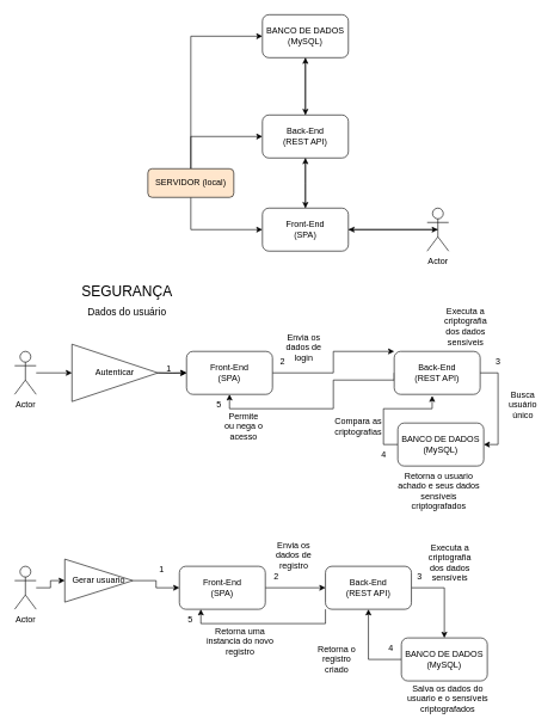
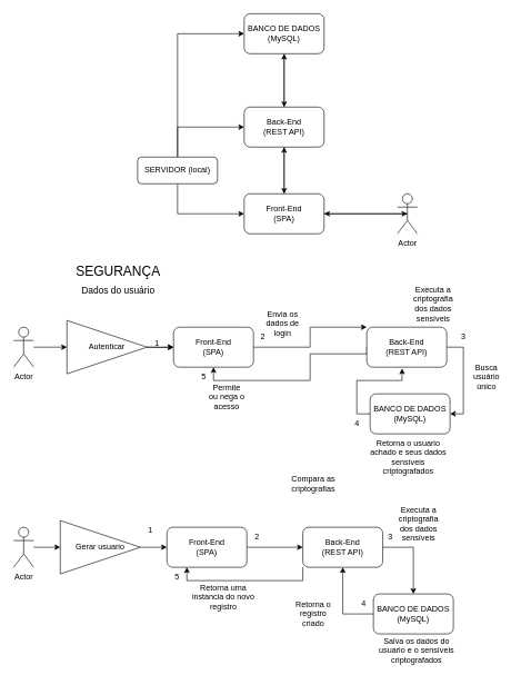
  <mxCell id="0" />
  <mxCell id="1" parent="0" />
  <mxCell id="2" style="edgeStyle=orthogonalEdgeStyle;rounded=0;orthogonalLoop=1;jettySize=auto;html=1;exitX=0.5;exitY=0;exitDx=0;exitDy=0;entryX=0;entryY=0.5;entryDx=0;entryDy=0;" parent="1" source="5" target="8" edge="1"><mxGeometry relative="1" as="geometry" /></mxCell>
  <mxCell id="3" style="edgeStyle=orthogonalEdgeStyle;rounded=0;orthogonalLoop=1;jettySize=auto;html=1;exitX=0.5;exitY=1;exitDx=0;exitDy=0;entryX=0;entryY=0.5;entryDx=0;entryDy=0;" parent="1" source="5" target="11" edge="1"><mxGeometry relative="1" as="geometry" /></mxCell>
  <mxCell id="4" style="edgeStyle=orthogonalEdgeStyle;rounded=0;orthogonalLoop=1;jettySize=auto;html=1;exitX=0.5;exitY=0;exitDx=0;exitDy=0;entryX=0;entryY=0.5;entryDx=0;entryDy=0;" parent="1" source="5" target="13" edge="1"><mxGeometry relative="1" as="geometry" /></mxCell>
- <mxCell id="5" value="SERVIDOR (local)" style="rounded=1;whiteSpace=wrap;html=1;fontSize=12;glass=0;strokeWidth=1;shadow=0;fillColor=#ffe6cc;" parent="1" vertex="1"><mxGeometry x="206" y="235" width="120" height="40" as="geometry" /></mxCell>
+ <mxCell id="5" value="SERVIDOR (local)" style="rounded=1;whiteSpace=wrap;html=1;fontSize=12;glass=0;strokeWidth=1;shadow=0;" parent="1" vertex="1"><mxGeometry x="206" y="235" width="120" height="40" as="geometry" /></mxCell>
  <mxCell id="6" style="edgeStyle=orthogonalEdgeStyle;rounded=0;orthogonalLoop=1;jettySize=auto;html=1;entryX=0.5;entryY=0;entryDx=0;entryDy=0;" parent="1" source="8" target="11" edge="1"><mxGeometry relative="1" as="geometry" /></mxCell>
  <mxCell id="7" style="edgeStyle=orthogonalEdgeStyle;rounded=0;orthogonalLoop=1;jettySize=auto;html=1;exitX=0.5;exitY=0;exitDx=0;exitDy=0;entryX=0.5;entryY=1;entryDx=0;entryDy=0;" parent="1" source="8" target="13" edge="1"><mxGeometry relative="1" as="geometry" /></mxCell>
  <mxCell id="8" value="Back-End&lt;br&gt;(REST API)" style="rounded=1;whiteSpace=wrap;html=1;" parent="1" vertex="1"><mxGeometry x="366" y="160" width="120" height="60" as="geometry" /></mxCell>
  <mxCell id="9" style="edgeStyle=orthogonalEdgeStyle;rounded=0;orthogonalLoop=1;jettySize=auto;html=1;exitX=0.5;exitY=0;exitDx=0;exitDy=0;" parent="1" source="11" edge="1"><mxGeometry relative="1" as="geometry"><mxPoint x="426" y="220" as="targetPoint" /></mxGeometry></mxCell>
  <mxCell id="10" style="edgeStyle=orthogonalEdgeStyle;rounded=0;orthogonalLoop=1;jettySize=auto;html=1;exitX=1;exitY=0.5;exitDx=0;exitDy=0;entryX=0.5;entryY=0.5;entryDx=0;entryDy=0;entryPerimeter=0;" parent="1" source="11" target="15" edge="1"><mxGeometry relative="1" as="geometry" /></mxCell>
  <mxCell id="11" value="Front-End&lt;br&gt;(SPA)" style="rounded=1;whiteSpace=wrap;html=1;" parent="1" vertex="1"><mxGeometry x="366" y="290" width="120" height="60" as="geometry" /></mxCell>
  <mxCell id="12" style="edgeStyle=orthogonalEdgeStyle;rounded=0;orthogonalLoop=1;jettySize=auto;html=1;exitX=0.5;exitY=1;exitDx=0;exitDy=0;entryX=0.5;entryY=0;entryDx=0;entryDy=0;" parent="1" source="13" target="8" edge="1"><mxGeometry relative="1" as="geometry" /></mxCell>
  <mxCell id="13" value="BANCO DE DADOS&lt;br&gt;(MySQL)" style="rounded=1;whiteSpace=wrap;html=1;" parent="1" vertex="1"><mxGeometry x="366" y="20" width="120" height="60" as="geometry" /></mxCell>
  <mxCell id="14" style="edgeStyle=orthogonalEdgeStyle;rounded=0;orthogonalLoop=1;jettySize=auto;html=1;exitX=0.5;exitY=0.5;exitDx=0;exitDy=0;exitPerimeter=0;entryX=1;entryY=0.5;entryDx=0;entryDy=0;" parent="1" source="15" target="11" edge="1"><mxGeometry relative="1" as="geometry" /></mxCell>
  <mxCell id="15" value="Actor" style="shape=umlActor;verticalLabelPosition=bottom;verticalAlign=top;html=1;outlineConnect=0;" parent="1" vertex="1"><mxGeometry x="596" y="290" width="30" height="60" as="geometry" /></mxCell>
  <mxCell id="16" value="&lt;font style=&quot;font-size: 20px;&quot;&gt;SEGURANÇA&lt;/font&gt;" style="text;html=1;strokeColor=none;fillColor=none;align=center;verticalAlign=middle;whiteSpace=wrap;rounded=0;" parent="1" vertex="1"><mxGeometry x="127" y="380" width="100" height="50" as="geometry" /></mxCell>
  <mxCell id="17" style="edgeStyle=orthogonalEdgeStyle;rounded=0;orthogonalLoop=1;jettySize=auto;html=1;exitX=1;exitY=0.5;exitDx=0;exitDy=0;entryX=0;entryY=0.5;entryDx=0;entryDy=0;" parent="1" target="24" edge="1"><mxGeometry relative="1" as="geometry"><mxPoint x="220" y="520" as="sourcePoint" /></mxGeometry></mxCell>
  <mxCell id="18" value="" style="edgeStyle=orthogonalEdgeStyle;rounded=0;orthogonalLoop=1;jettySize=auto;html=1;" edge="1" parent="1" source="19" target="24"><mxGeometry relative="1" as="geometry" /></mxCell>
  <mxCell id="19" value="Autenticar" style="triangle;whiteSpace=wrap;html=1;" parent="1" vertex="1"><mxGeometry x="100" y="480" width="120" height="80" as="geometry" /></mxCell>
  <mxCell id="20" style="edgeStyle=orthogonalEdgeStyle;rounded=0;orthogonalLoop=1;jettySize=auto;html=1;exitX=1;exitY=0.5;exitDx=0;exitDy=0;entryX=1;entryY=0.5;entryDx=0;entryDy=0;" parent="1" source="22" target="27" edge="1"><mxGeometry relative="1" as="geometry" /></mxCell>
  <mxCell id="21" style="edgeStyle=orthogonalEdgeStyle;rounded=0;orthogonalLoop=1;jettySize=auto;html=1;exitX=0;exitY=0.5;exitDx=0;exitDy=0;entryX=0.5;entryY=1;entryDx=0;entryDy=0;" parent="1" source="22" target="24" edge="1"><mxGeometry relative="1" as="geometry"><Array as="points"><mxPoint x="550" y="530" /><mxPoint x="465" y="530" /><mxPoint x="465" y="570" /><mxPoint x="320" y="570" /></Array></mxGeometry></mxCell>
  <mxCell id="22" value="Back-End&lt;br&gt;(REST API)" style="rounded=1;whiteSpace=wrap;html=1;" parent="1" vertex="1"><mxGeometry x="550" y="490" width="120" height="60" as="geometry" /></mxCell>
  <mxCell id="23" style="edgeStyle=orthogonalEdgeStyle;rounded=0;orthogonalLoop=1;jettySize=auto;html=1;exitX=1;exitY=0.5;exitDx=0;exitDy=0;entryX=0;entryY=0;entryDx=0;entryDy=0;" parent="1" source="24" target="22" edge="1"><mxGeometry relative="1" as="geometry"><Array as="points"><mxPoint x="465" y="520" /><mxPoint x="465" y="490" /></Array></mxGeometry></mxCell>
  <mxCell id="24" value="Front-End&lt;br&gt;(SPA)" style="rounded=1;whiteSpace=wrap;html=1;" parent="1" vertex="1"><mxGeometry x="260" y="490" width="120" height="60" as="geometry" /></mxCell>
  <mxCell id="25" value="Envia os dados de login" style="text;html=1;strokeColor=none;fillColor=none;align=center;verticalAlign=middle;whiteSpace=wrap;rounded=0;" parent="1" vertex="1"><mxGeometry x="394" y="470" width="60" height="30" as="geometry" /></mxCell>
  <mxCell id="26" style="edgeStyle=orthogonalEdgeStyle;rounded=0;orthogonalLoop=1;jettySize=auto;html=1;exitX=0;exitY=0.5;exitDx=0;exitDy=0;entryX=0.442;entryY=1.033;entryDx=0;entryDy=0;entryPerimeter=0;" parent="1" source="27" target="22" edge="1"><mxGeometry relative="1" as="geometry" /></mxCell>
  <mxCell id="27" value="BANCO DE DADOS&lt;br&gt;(MySQL)" style="rounded=1;whiteSpace=wrap;html=1;" parent="1" vertex="1"><mxGeometry x="555" y="590" width="120" height="60" as="geometry" /></mxCell>
  <mxCell id="28" value="Busca usuário único" style="text;html=1;strokeColor=none;fillColor=none;align=center;verticalAlign=middle;whiteSpace=wrap;rounded=0;" parent="1" vertex="1"><mxGeometry x="700" y="550" width="60" height="30" as="geometry" /></mxCell>
  <mxCell id="29" value="Retorna o usuario achado e seus dados sensíveis criptografados" style="text;html=1;strokeColor=none;fillColor=none;align=center;verticalAlign=middle;whiteSpace=wrap;rounded=0;" parent="1" vertex="1"><mxGeometry x="550" y="670" width="125" height="30" as="geometry" /></mxCell>
  <mxCell id="30" style="edgeStyle=orthogonalEdgeStyle;rounded=0;orthogonalLoop=1;jettySize=auto;html=1;exitX=0.5;exitY=1;exitDx=0;exitDy=0;" parent="1" source="29" target="29" edge="1"><mxGeometry relative="1" as="geometry" /></mxCell>
- <mxCell id="31" value="Compara as criptografias" style="text;html=1;strokeColor=none;fillColor=none;align=center;verticalAlign=middle;whiteSpace=wrap;rounded=0;" parent="1" vertex="1"><mxGeometry x="470" y="580" width="60" height="30" as="geometry" /></mxCell>
+ <mxCell id="31" value="Compara as criptografias" style="text;html=1;strokeColor=none;fillColor=none;align=center;verticalAlign=middle;whiteSpace=wrap;rounded=0;" parent="1" vertex="1"><mxGeometry x="440" y="710" width="60" height="30" as="geometry" /></mxCell>
  <mxCell id="32" value="Permite ou nega o acesso" style="text;html=1;strokeColor=none;fillColor=none;align=center;verticalAlign=middle;whiteSpace=wrap;rounded=0;" parent="1" vertex="1"><mxGeometry x="310" y="580" width="60" height="30" as="geometry" /></mxCell>
  <mxCell id="33" style="edgeStyle=orthogonalEdgeStyle;rounded=0;orthogonalLoop=1;jettySize=auto;html=1;exitX=1;exitY=0.5;exitDx=0;exitDy=0;entryX=0;entryY=0.5;entryDx=0;entryDy=0;" parent="1" source="34" target="36" edge="1"><mxGeometry relative="1" as="geometry" /></mxCell>
- <mxCell id="34" value="Gerar usuario" style="triangle;whiteSpace=wrap;html=1;" parent="1" vertex="1"><mxGeometry x="90" y="780" width="95" height="60" as="geometry" /></mxCell>
+ <mxCell id="34" value="Gerar usuario" style="triangle;whiteSpace=wrap;html=1;" parent="1" vertex="1"><mxGeometry x="90" y="780" width="120" height="80" as="geometry" /></mxCell>
  <mxCell id="35" style="edgeStyle=orthogonalEdgeStyle;rounded=0;orthogonalLoop=1;jettySize=auto;html=1;exitX=1;exitY=0.5;exitDx=0;exitDy=0;entryX=0;entryY=0.5;entryDx=0;entryDy=0;" parent="1" source="36" target="39" edge="1"><mxGeometry relative="1" as="geometry" /></mxCell>
  <mxCell id="36" value="Front-End&lt;br&gt;(SPA)" style="rounded=1;whiteSpace=wrap;html=1;" parent="1" vertex="1"><mxGeometry x="250" y="790" width="120" height="60" as="geometry" /></mxCell>
  <mxCell id="37" style="edgeStyle=orthogonalEdgeStyle;rounded=0;orthogonalLoop=1;jettySize=auto;html=1;exitX=1;exitY=0.5;exitDx=0;exitDy=0;entryX=0.5;entryY=0;entryDx=0;entryDy=0;" parent="1" source="39" target="42" edge="1"><mxGeometry relative="1" as="geometry" /></mxCell>
  <mxCell id="38" style="edgeStyle=orthogonalEdgeStyle;rounded=0;orthogonalLoop=1;jettySize=auto;html=1;exitX=0;exitY=1;exitDx=0;exitDy=0;entryX=0.25;entryY=1;entryDx=0;entryDy=0;" parent="1" source="39" target="36" edge="1"><mxGeometry relative="1" as="geometry" /></mxCell>
  <mxCell id="39" value="Back-End&lt;br&gt;(REST API)" style="rounded=1;whiteSpace=wrap;html=1;" parent="1" vertex="1"><mxGeometry x="454" y="790" width="120" height="60" as="geometry" /></mxCell>
- <mxCell id="40" value="Envia os dados de registro" style="text;html=1;strokeColor=none;fillColor=none;align=center;verticalAlign=middle;whiteSpace=wrap;rounded=0;" parent="1" vertex="1"><mxGeometry x="380" y="760" width="60" height="30" as="geometry" /></mxCell>
  <mxCell id="41" style="edgeStyle=orthogonalEdgeStyle;rounded=0;orthogonalLoop=1;jettySize=auto;html=1;exitX=0;exitY=0.5;exitDx=0;exitDy=0;entryX=0.5;entryY=1;entryDx=0;entryDy=0;" parent="1" source="42" target="39" edge="1"><mxGeometry relative="1" as="geometry" /></mxCell>
  <mxCell id="42" value="BANCO DE DADOS&lt;br&gt;(MySQL)" style="rounded=1;whiteSpace=wrap;html=1;" parent="1" vertex="1"><mxGeometry x="560" y="890" width="120" height="60" as="geometry" /></mxCell>
  <mxCell id="43" value="Executa a criptografia dos dados sensíveis" style="text;html=1;strokeColor=none;fillColor=none;align=center;verticalAlign=middle;whiteSpace=wrap;rounded=0;" parent="1" vertex="1"><mxGeometry x="597.5" y="770" width="60" height="30" as="geometry" /></mxCell>
  <mxCell id="44" value="Executa a criptografia dos dados sensíveis" style="text;html=1;strokeColor=none;fillColor=none;align=center;verticalAlign=middle;whiteSpace=wrap;rounded=0;" parent="1" vertex="1"><mxGeometry x="620" y="440" width="60" height="30" as="geometry" /></mxCell>
  <mxCell id="45" value="Salva os dados do usuario e o sensíveis criptografados" style="text;html=1;strokeColor=none;fillColor=none;align=center;verticalAlign=middle;whiteSpace=wrap;rounded=0;" parent="1" vertex="1"><mxGeometry x="555" y="960" width="140" height="30" as="geometry" /></mxCell>
  <mxCell id="46" value="Retorna o registro criado" style="text;html=1;strokeColor=none;fillColor=none;align=center;verticalAlign=middle;whiteSpace=wrap;rounded=0;" parent="1" vertex="1"><mxGeometry x="440" y="905" width="60" height="30" as="geometry" /></mxCell>
  <mxCell id="47" value="Retorna uma instancia do novo registro" style="text;html=1;strokeColor=none;fillColor=none;align=center;verticalAlign=middle;whiteSpace=wrap;rounded=0;" parent="1" vertex="1"><mxGeometry x="280" y="880" width="110" height="30" as="geometry" /></mxCell>
  <mxCell id="48" style="edgeStyle=orthogonalEdgeStyle;rounded=0;orthogonalLoop=1;jettySize=auto;html=1;entryX=0;entryY=0.5;entryDx=0;entryDy=0;" edge="1" parent="1" source="49" target="19"><mxGeometry relative="1" as="geometry" /></mxCell>
  <mxCell id="49" value="Actor" style="shape=umlActor;verticalLabelPosition=bottom;verticalAlign=top;html=1;outlineConnect=0;" vertex="1" parent="1"><mxGeometry x="20" y="490" width="30" height="60" as="geometry" /></mxCell>
  <mxCell id="50" value="1" style="text;html=1;align=center;verticalAlign=middle;resizable=0;points=[];autosize=1;strokeColor=none;fillColor=none;" vertex="1" parent="1"><mxGeometry x="220" y="500" width="30" height="30" as="geometry" /></mxCell>
  <mxCell id="51" value="2" style="text;html=1;align=center;verticalAlign=middle;resizable=0;points=[];autosize=1;strokeColor=none;fillColor=none;" vertex="1" parent="1"><mxGeometry x="379" y="490" width="30" height="30" as="geometry" /></mxCell>
  <mxCell id="52" value="3" style="text;html=1;align=center;verticalAlign=middle;resizable=0;points=[];autosize=1;strokeColor=none;fillColor=none;" vertex="1" parent="1"><mxGeometry x="680" y="490" width="30" height="30" as="geometry" /></mxCell>
  <mxCell id="53" value="4" style="text;html=1;align=center;verticalAlign=middle;resizable=0;points=[];autosize=1;strokeColor=none;fillColor=none;" vertex="1" parent="1"><mxGeometry x="520" y="620" width="30" height="30" as="geometry" /></mxCell>
  <mxCell id="54" value="5" style="text;html=1;align=center;verticalAlign=middle;resizable=0;points=[];autosize=1;strokeColor=none;fillColor=none;" vertex="1" parent="1"><mxGeometry x="290" y="550" width="30" height="30" as="geometry" /></mxCell>
  <mxCell id="55" style="edgeStyle=orthogonalEdgeStyle;rounded=0;orthogonalLoop=1;jettySize=auto;html=1;entryX=0;entryY=0.5;entryDx=0;entryDy=0;" edge="1" parent="1" source="56" target="34"><mxGeometry relative="1" as="geometry" /></mxCell>
  <mxCell id="56" value="Actor" style="shape=umlActor;verticalLabelPosition=bottom;verticalAlign=top;html=1;outlineConnect=0;" vertex="1" parent="1"><mxGeometry x="20" y="790" width="30" height="60" as="geometry" /></mxCell>
  <mxCell id="57" value="1" style="text;html=1;align=center;verticalAlign=middle;resizable=0;points=[];autosize=1;strokeColor=none;fillColor=none;" vertex="1" parent="1"><mxGeometry x="210" y="780" width="30" height="30" as="geometry" /></mxCell>
  <mxCell id="58" value="2" style="text;html=1;align=center;verticalAlign=middle;resizable=0;points=[];autosize=1;strokeColor=none;fillColor=none;" vertex="1" parent="1"><mxGeometry x="370" y="790" width="30" height="30" as="geometry" /></mxCell>
  <mxCell id="59" value="3" style="text;html=1;align=center;verticalAlign=middle;resizable=0;points=[];autosize=1;strokeColor=none;fillColor=none;" vertex="1" parent="1"><mxGeometry x="570" y="790" width="30" height="30" as="geometry" /></mxCell>
  <mxCell id="60" value="4" style="text;html=1;align=center;verticalAlign=middle;resizable=0;points=[];autosize=1;strokeColor=none;fillColor=none;" vertex="1" parent="1"><mxGeometry x="530" y="890" width="30" height="30" as="geometry" /></mxCell>
  <mxCell id="61" value="5" style="text;html=1;align=center;verticalAlign=middle;resizable=0;points=[];autosize=1;strokeColor=none;fillColor=none;" vertex="1" parent="1"><mxGeometry x="250" y="850" width="30" height="30" as="geometry" /></mxCell>
  <mxCell id="62" value="Dados do usuário" style="text;html=1;strokeColor=none;fillColor=none;align=center;verticalAlign=middle;whiteSpace=wrap;rounded=0;fontSize=14;" vertex="1" parent="1"><mxGeometry x="114" y="420" width="126" height="30" as="geometry" /></mxCell>
